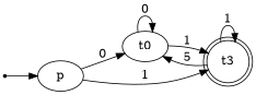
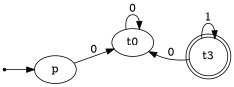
  digraph {
    rankdir=LR
    node [shape=oval]
    _qi [shape=point]
    p
    t0
    n4 [label=t3 shape=doublecircle]
    _qi -> p
    p -> t0 [label=0]
-   p -> n4 [label=1]
    t0 -> t0 [label=0]
-   t0 -> n4 [label=1]
-   n4 -> t0 [label=5]
+   n4 -> t0 [label=0]
    n4 -> n4 [label=1]
  }
